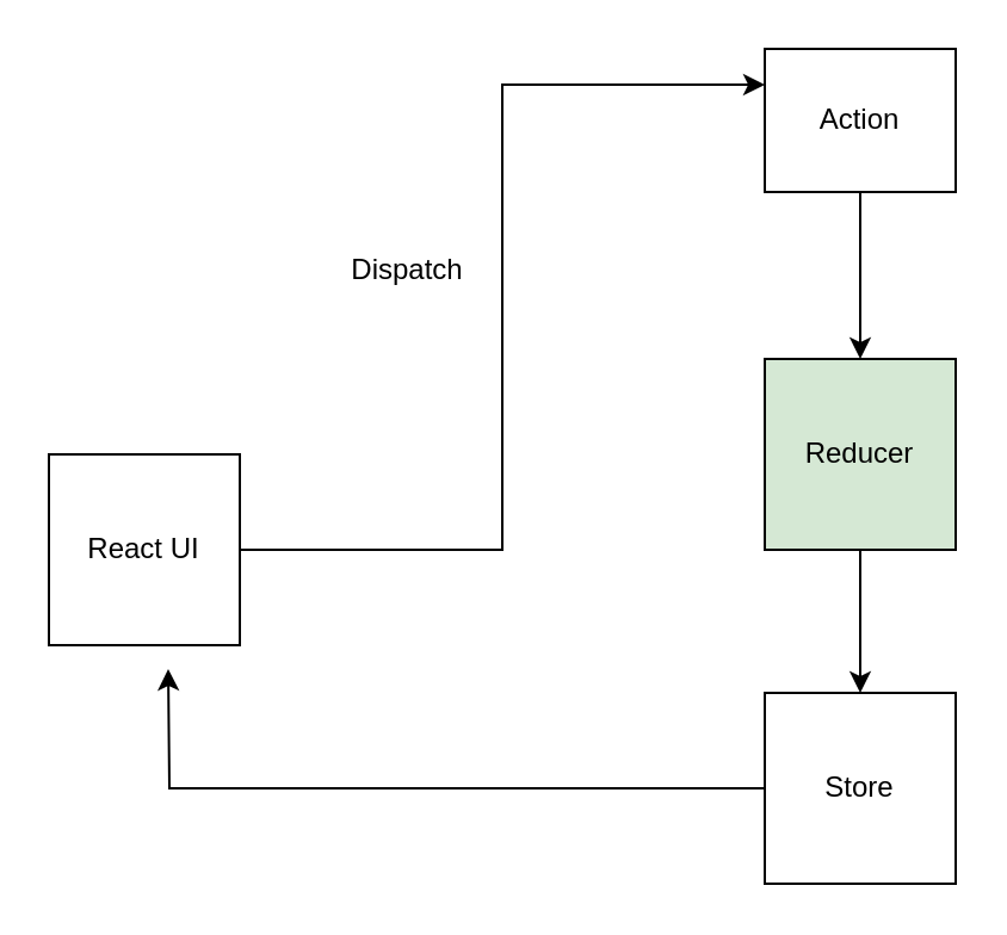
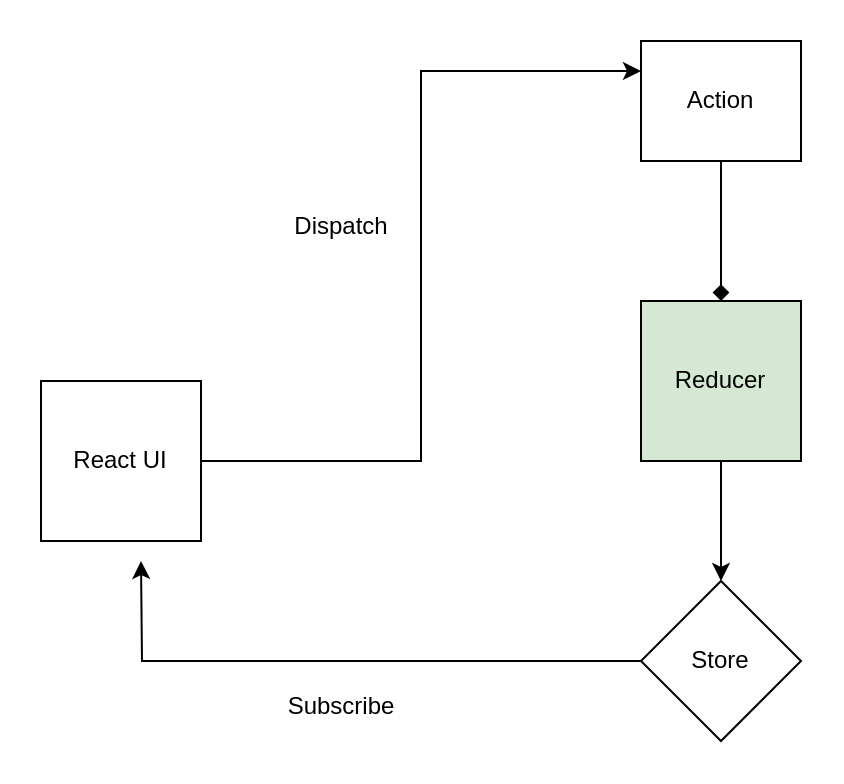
  <mxCell id="0" />
  <mxCell id="1" parent="0" />
  <mxCell id="2" style="edgeStyle=orthogonalEdgeStyle;rounded=0;orthogonalLoop=1;jettySize=auto;html=1;entryX=0;entryY=0.25;entryDx=0;entryDy=0;" edge="1" parent="1" source="3" target="5"><mxGeometry relative="1" as="geometry" /></mxCell>
  <mxCell id="3" value="React UI" style="whiteSpace=wrap;html=1;aspect=fixed;" vertex="1" parent="1"><mxGeometry x="20" y="190" width="80" height="80" as="geometry" /></mxCell>
- <mxCell id="4" value="" style="edgeStyle=orthogonalEdgeStyle;rounded=0;orthogonalLoop=1;jettySize=auto;html=1;" edge="1" parent="1" source="5" target="7"><mxGeometry relative="1" as="geometry" /></mxCell>
+ <mxCell id="4" value="" style="edgeStyle=orthogonalEdgeStyle;rounded=0;orthogonalLoop=1;jettySize=auto;html=1;endArrow=diamond;" edge="1" parent="1" source="5" target="7"><mxGeometry relative="1" as="geometry" /></mxCell>
  <mxCell id="5" value="Action" style="whiteSpace=wrap;html=1;aspect=fixed;" vertex="1" parent="1"><mxGeometry x="320" y="20" width="80" height="60" as="geometry" /></mxCell>
  <mxCell id="6" value="" style="edgeStyle=orthogonalEdgeStyle;rounded=0;orthogonalLoop=1;jettySize=auto;html=1;" edge="1" parent="1" source="7" target="9"><mxGeometry relative="1" as="geometry" /></mxCell>
  <mxCell id="7" value="Reducer" style="whiteSpace=wrap;html=1;aspect=fixed;fillColor=#d5e8d4;" vertex="1" parent="1"><mxGeometry x="320" y="150" width="80" height="80" as="geometry" /></mxCell>
  <mxCell id="8" style="edgeStyle=orthogonalEdgeStyle;rounded=0;orthogonalLoop=1;jettySize=auto;html=1;" edge="1" parent="1" source="9"><mxGeometry relative="1" as="geometry"><mxPoint x="70" y="280" as="targetPoint" /></mxGeometry></mxCell>
- <mxCell id="9" value="Store" style="whiteSpace=wrap;html=1;aspect=fixed;" vertex="1" parent="1"><mxGeometry x="320" y="290" width="80" height="80" as="geometry" /></mxCell>
+ <mxCell id="9" value="Store" style="rhombus;whiteSpace=wrap;html=1;aspect=fixed;" vertex="1" parent="1"><mxGeometry x="320" y="290" width="80" height="80" as="geometry" /></mxCell>
  <mxCell id="10" value="Dispatch" style="text;html=1;align=center;verticalAlign=middle;resizable=0;points=[];autosize=1;strokeColor=none;fillColor=none;" vertex="1" parent="1"><mxGeometry x="135" y="98" width="70" height="30" as="geometry" /></mxCell>
+ <mxCell id="11" value="Subscribe" style="text;html=1;align=center;verticalAlign=middle;resizable=0;points=[];autosize=1;strokeColor=none;fillColor=none;" vertex="1" parent="1"><mxGeometry x="130" y="338" width="80" height="30" as="geometry" /></mxCell>
